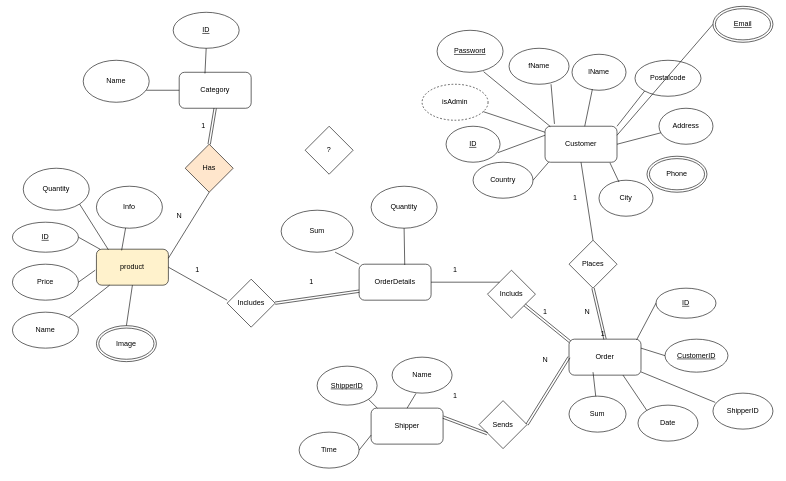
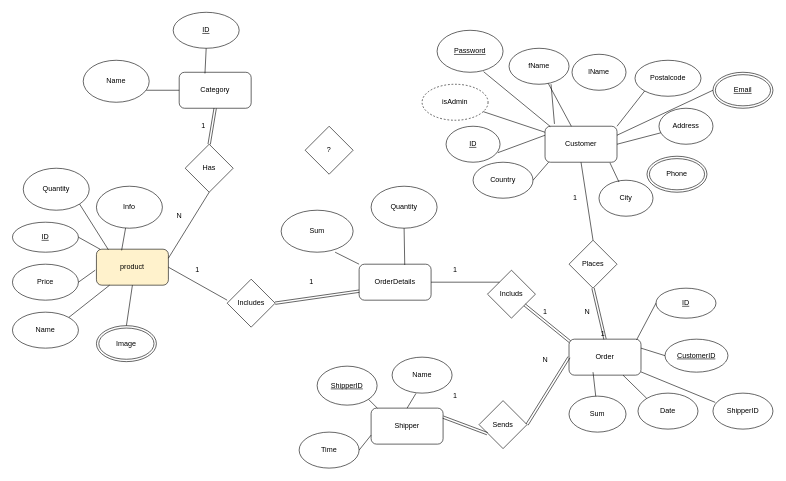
  <mxCell id="0" />
  <mxCell id="1" parent="0" />
  <mxCell id="2" value="product" style="rounded=1;whiteSpace=wrap;html=1;fillColor=#fff2cc;" vertex="1" parent="1"><mxGeometry x="160" y="415" width="120" height="60" as="geometry" /></mxCell>
  <mxCell id="3" value="Category" style="rounded=1;whiteSpace=wrap;html=1;" vertex="1" parent="1"><mxGeometry x="298" y="120" width="120" height="60" as="geometry" /></mxCell>
  <mxCell id="4" value="Order" style="rounded=1;whiteSpace=wrap;html=1;" vertex="1" parent="1"><mxGeometry x="948" y="565" width="120" height="60" as="geometry" /></mxCell>
  <mxCell id="5" value="Customer" style="rounded=1;whiteSpace=wrap;html=1;" vertex="1" parent="1"><mxGeometry x="908" y="210" width="120" height="60" as="geometry" /></mxCell>
  <mxCell id="6" value="OrderDetails" style="rounded=1;whiteSpace=wrap;html=1;" vertex="1" parent="1"><mxGeometry x="598" y="440" width="120" height="60" as="geometry" /></mxCell>
  <mxCell id="7" value="&lt;u&gt;CustomerID&lt;/u&gt;" style="ellipse;whiteSpace=wrap;html=1;" vertex="1" parent="1"><mxGeometry x="1108" y="565" width="105" height="55" as="geometry" /></mxCell>
  <mxCell id="8" value="&lt;u&gt;ID&lt;/u&gt;" style="ellipse;whiteSpace=wrap;html=1;" vertex="1" parent="1"><mxGeometry x="1093" y="480" width="100" height="50" as="geometry" /></mxCell>
  <mxCell id="9" value="&lt;u&gt;Password&lt;/u&gt;" style="ellipse;whiteSpace=wrap;html=1;" vertex="1" parent="1"><mxGeometry x="728" y="50" width="110" height="70" as="geometry" /></mxCell>
  <mxCell id="10" value="isAdmin" style="ellipse;whiteSpace=wrap;html=1;dashed=1;" vertex="1" parent="1"><mxGeometry x="703" y="140" width="110" height="60" as="geometry" /></mxCell>
  <mxCell id="11" value="Postalcode" style="ellipse;whiteSpace=wrap;html=1;" vertex="1" parent="1"><mxGeometry x="1058" y="100" width="110" height="60" as="geometry" /></mxCell>
  <mxCell id="12" value="City" style="ellipse;whiteSpace=wrap;html=1;" vertex="1" parent="1"><mxGeometry x="998" y="300" width="90" height="60" as="geometry" /></mxCell>
  <mxCell id="13" value="Address" style="ellipse;whiteSpace=wrap;html=1;" vertex="1" parent="1"><mxGeometry x="1098" y="180" width="90" height="60" as="geometry" /></mxCell>
  <mxCell id="14" value="Country" style="ellipse;whiteSpace=wrap;html=1;" vertex="1" parent="1"><mxGeometry x="788" y="270" width="100" height="60" as="geometry" /></mxCell>
  <mxCell id="15" value="&lt;u&gt;ID&lt;/u&gt;" style="ellipse;whiteSpace=wrap;html=1;" vertex="1" parent="1"><mxGeometry x="743" y="210" width="90" height="60" as="geometry" /></mxCell>
  <mxCell id="16" value="lName" style="ellipse;whiteSpace=wrap;html=1;" vertex="1" parent="1"><mxGeometry x="953" y="90" width="90" height="60" as="geometry" /></mxCell>
  <mxCell id="17" value="fName" style="ellipse;whiteSpace=wrap;html=1;" vertex="1" parent="1"><mxGeometry x="848" y="80" width="100" height="60" as="geometry" /></mxCell>
  <mxCell id="18" value="" style="endArrow=none;html=1;rounded=0;entryX=0;entryY=1;entryDx=0;entryDy=0;exitX=1;exitY=0;exitDx=0;exitDy=0;" edge="1" parent="1" source="5" target="11"><mxGeometry width="50" height="50" relative="1" as="geometry"><mxPoint x="768" y="400" as="sourcePoint" /><mxPoint x="818" y="350" as="targetPoint" /></mxGeometry></mxCell>
  <mxCell id="19" value="Phone" style="ellipse;shape=doubleEllipse;whiteSpace=wrap;html=1;" vertex="1" parent="1"><mxGeometry x="1078" y="260" width="100" height="60" as="geometry" /></mxCell>
- <mxCell id="20" value="&lt;u&gt;Email&lt;/u&gt;" style="ellipse;shape=doubleEllipse;whiteSpace=wrap;html=1;" vertex="1" parent="1"><mxGeometry x="1188" y="10" width="100" height="60" as="geometry" /></mxCell>
+ <mxCell id="20" value="&lt;u&gt;Email&lt;/u&gt;" style="ellipse;shape=doubleEllipse;whiteSpace=wrap;html=1;" vertex="1" parent="1"><mxGeometry x="1188" y="120" width="100" height="60" as="geometry" /></mxCell>
  <mxCell id="21" value="&lt;u&gt;ShipperID&lt;/u&gt;" style="ellipse;whiteSpace=wrap;html=1;" vertex="1" parent="1"><mxGeometry x="528" y="610" width="100" height="65" as="geometry" /></mxCell>
  <mxCell id="22" value="ShipperID" style="ellipse;whiteSpace=wrap;html=1;" vertex="1" parent="1"><mxGeometry x="1188" y="655" width="100" height="60" as="geometry" /></mxCell>
  <mxCell id="23" value="Sum" style="ellipse;whiteSpace=wrap;html=1;" vertex="1" parent="1"><mxGeometry x="948" y="660" width="95" height="60" as="geometry" /></mxCell>
- <mxCell id="24" value="Date" style="ellipse;whiteSpace=wrap;html=1;" vertex="1" parent="1"><mxGeometry x="1063" y="675" width="100" height="60" as="geometry" /></mxCell>
+ <mxCell id="24" value="Date" style="ellipse;whiteSpace=wrap;html=1;" vertex="1" parent="1"><mxGeometry x="1063" y="655" width="100" height="60" as="geometry" /></mxCell>
  <mxCell id="25" value="" style="endArrow=none;html=1;rounded=0;entryX=0.5;entryY=1;entryDx=0;entryDy=0;exitX=0.5;exitY=0;exitDx=0;exitDy=0;" edge="1" parent="1" source="26" target="5"><mxGeometry width="50" height="50" relative="1" as="geometry"><mxPoint x="978" y="370" as="sourcePoint" /><mxPoint x="1048" y="460" as="targetPoint" /></mxGeometry></mxCell>
  <mxCell id="26" value="Places" style="rhombus;whiteSpace=wrap;html=1;" vertex="1" parent="1"><mxGeometry x="948" y="400" width="80" height="80" as="geometry" /></mxCell>
  <mxCell id="27" value="1" style="text;html=1;align=center;verticalAlign=middle;resizable=0;points=[];autosize=1;strokeColor=none;fillColor=none;" vertex="1" parent="1"><mxGeometry x="948" y="320" width="20" height="20" as="geometry" /></mxCell>
  <mxCell id="28" value="N" style="text;html=1;align=center;verticalAlign=middle;resizable=0;points=[];autosize=1;strokeColor=none;fillColor=none;" vertex="1" parent="1"><mxGeometry x="968" y="510" width="20" height="20" as="geometry" /></mxCell>
  <mxCell id="29" value="" style="shape=link;html=1;rounded=0;entryX=0.5;entryY=0;entryDx=0;entryDy=0;exitX=0.5;exitY=1;exitDx=0;exitDy=0;" edge="1" parent="1" source="26" target="4"><mxGeometry relative="1" as="geometry"><mxPoint x="938" y="480" as="sourcePoint" /><mxPoint x="1098" y="480" as="targetPoint" /></mxGeometry></mxCell>
  <mxCell id="30" value="1" style="resizable=0;html=1;align=right;verticalAlign=bottom;" connectable="0" vertex="1" parent="29"><mxGeometry x="1" relative="1" as="geometry" /></mxCell>
  <mxCell id="31" value="Shipper" style="rounded=1;whiteSpace=wrap;html=1;" vertex="1" parent="1"><mxGeometry x="618" y="680" width="120" height="60" as="geometry" /></mxCell>
  <mxCell id="32" value="Info" style="ellipse;whiteSpace=wrap;html=1;" vertex="1" parent="1"><mxGeometry x="160" y="310" width="110" height="70" as="geometry" /></mxCell>
  <mxCell id="33" value="Quantity" style="ellipse;whiteSpace=wrap;html=1;" vertex="1" parent="1"><mxGeometry x="38" y="280" width="110" height="70" as="geometry" /></mxCell>
  <mxCell id="34" value="Name" style="ellipse;whiteSpace=wrap;html=1;" vertex="1" parent="1"><mxGeometry x="20" y="520" width="110" height="60" as="geometry" /></mxCell>
  <mxCell id="35" value="Price" style="ellipse;whiteSpace=wrap;html=1;" vertex="1" parent="1"><mxGeometry x="20" y="440" width="110" height="60" as="geometry" /></mxCell>
  <mxCell id="36" value="&lt;u&gt;ID&lt;/u&gt;" style="ellipse;whiteSpace=wrap;html=1;" vertex="1" parent="1"><mxGeometry x="20" y="370" width="110" height="50" as="geometry" /></mxCell>
  <mxCell id="37" value="Time" style="ellipse;whiteSpace=wrap;html=1;" vertex="1" parent="1"><mxGeometry x="498" y="720" width="100" height="60" as="geometry" /></mxCell>
  <mxCell id="38" value="Name" style="ellipse;whiteSpace=wrap;html=1;" vertex="1" parent="1"><mxGeometry x="653" y="595" width="100" height="60" as="geometry" /></mxCell>
  <mxCell id="39" value="" style="endArrow=none;html=1;rounded=0;entryX=0.087;entryY=0;entryDx=0;entryDy=0;entryPerimeter=0;exitX=1;exitY=1;exitDx=0;exitDy=0;" edge="1" parent="1" source="21" target="31"><mxGeometry relative="1" as="geometry"><mxPoint x="658" y="480" as="sourcePoint" /><mxPoint x="818" y="480" as="targetPoint" /></mxGeometry></mxCell>
  <mxCell id="40" value="" style="endArrow=none;html=1;rounded=0;exitX=0.038;exitY=0.257;exitDx=0;exitDy=0;exitPerimeter=0;" edge="1" parent="1" source="22" target="4"><mxGeometry relative="1" as="geometry"><mxPoint x="623.628" y="675.302" as="sourcePoint" /><mxPoint x="638.44" y="690" as="targetPoint" /></mxGeometry></mxCell>
  <mxCell id="41" value="Sends" style="rhombus;whiteSpace=wrap;html=1;" vertex="1" parent="1"><mxGeometry x="798" y="667.5" width="80" height="80" as="geometry" /></mxCell>
  <mxCell id="42" value="1" style="text;html=1;align=center;verticalAlign=middle;resizable=0;points=[];autosize=1;strokeColor=none;fillColor=none;" vertex="1" parent="1"><mxGeometry x="748" y="650" width="20" height="20" as="geometry" /></mxCell>
  <mxCell id="43" value="" style="shape=link;html=1;rounded=0;entryX=0;entryY=0.5;entryDx=0;entryDy=0;exitX=1;exitY=0.5;exitDx=0;exitDy=0;" edge="1" parent="1" source="41" target="4"><mxGeometry width="100" relative="1" as="geometry"><mxPoint x="858" y="480" as="sourcePoint" /><mxPoint x="958" y="480" as="targetPoint" /></mxGeometry></mxCell>
  <mxCell id="44" value="" style="shape=link;html=1;rounded=0;entryX=0.172;entryY=0.689;entryDx=0;entryDy=0;exitX=1;exitY=0.25;exitDx=0;exitDy=0;entryPerimeter=0;" edge="1" parent="1" source="31" target="41"><mxGeometry width="100" relative="1" as="geometry"><mxPoint x="888" y="652.5" as="sourcePoint" /><mxPoint x="958" y="605" as="targetPoint" /></mxGeometry></mxCell>
  <mxCell id="45" value="N" style="text;html=1;align=center;verticalAlign=middle;resizable=0;points=[];autosize=1;strokeColor=none;fillColor=none;" vertex="1" parent="1"><mxGeometry x="898" y="590" width="20" height="20" as="geometry" /></mxCell>
  <mxCell id="46" value="Image" style="ellipse;shape=doubleEllipse;whiteSpace=wrap;html=1;" vertex="1" parent="1"><mxGeometry x="160" y="542.5" width="100" height="60" as="geometry" /></mxCell>
  <mxCell id="47" value="Sum" style="ellipse;whiteSpace=wrap;html=1;" vertex="1" parent="1"><mxGeometry x="468" y="350" width="120" height="70" as="geometry" /></mxCell>
  <mxCell id="48" value="Quantity" style="ellipse;whiteSpace=wrap;html=1;" vertex="1" parent="1"><mxGeometry x="618" y="310" width="110" height="70" as="geometry" /></mxCell>
  <mxCell id="49" value="Includes" style="rhombus;whiteSpace=wrap;html=1;" vertex="1" parent="1"><mxGeometry x="378" y="465" width="80" height="80" as="geometry" /></mxCell>
  <mxCell id="50" value="Includs" style="rhombus;whiteSpace=wrap;html=1;" vertex="1" parent="1"><mxGeometry x="812" y="450" width="80" height="80" as="geometry" /></mxCell>
  <mxCell id="51" value="" style="shape=link;html=1;rounded=0;entryX=0.013;entryY=0.07;entryDx=0;entryDy=0;entryPerimeter=0;" edge="1" parent="1" source="50" target="4"><mxGeometry width="100" relative="1" as="geometry"><mxPoint x="648" y="480" as="sourcePoint" /><mxPoint x="948" y="560" as="targetPoint" /></mxGeometry></mxCell>
  <mxCell id="52" value="" style="endArrow=none;html=1;rounded=0;entryX=0;entryY=0;entryDx=0;entryDy=0;exitX=1;exitY=0.5;exitDx=0;exitDy=0;" edge="1" parent="1" source="6" target="50"><mxGeometry width="50" height="50" relative="1" as="geometry"><mxPoint x="678" y="500" as="sourcePoint" /><mxPoint x="728" y="450" as="targetPoint" /></mxGeometry></mxCell>
  <mxCell id="53" value="1" style="text;html=1;align=center;verticalAlign=middle;resizable=0;points=[];autosize=1;strokeColor=none;fillColor=none;" vertex="1" parent="1"><mxGeometry x="898" y="510" width="20" height="20" as="geometry" /></mxCell>
  <mxCell id="54" value="1" style="text;html=1;align=center;verticalAlign=middle;resizable=0;points=[];autosize=1;strokeColor=none;fillColor=none;" vertex="1" parent="1"><mxGeometry x="748" y="440" width="20" height="20" as="geometry" /></mxCell>
  <mxCell id="55" value="1" style="text;html=1;align=center;verticalAlign=middle;resizable=0;points=[];autosize=1;strokeColor=none;fillColor=none;" vertex="1" parent="1"><mxGeometry x="508" y="460" width="20" height="20" as="geometry" /></mxCell>
  <mxCell id="56" value="" style="endArrow=none;html=1;rounded=0;entryX=1;entryY=0.5;entryDx=0;entryDy=0;" edge="1" parent="1" target="2"><mxGeometry width="50" height="50" relative="1" as="geometry"><mxPoint x="378" y="500" as="sourcePoint" /><mxPoint x="428" y="450" as="targetPoint" /></mxGeometry></mxCell>
  <mxCell id="57" value="1" style="text;html=1;align=center;verticalAlign=middle;resizable=0;points=[];autosize=1;strokeColor=none;fillColor=none;" vertex="1" parent="1"><mxGeometry x="318" y="440" width="20" height="20" as="geometry" /></mxCell>
  <mxCell id="58" value="" style="shape=link;html=1;rounded=0;entryX=0;entryY=0.75;entryDx=0;entryDy=0;exitX=1;exitY=0.5;exitDx=0;exitDy=0;" edge="1" parent="1" source="49" target="6"><mxGeometry width="100" relative="1" as="geometry"><mxPoint x="348" y="480" as="sourcePoint" /><mxPoint x="448" y="480" as="targetPoint" /></mxGeometry></mxCell>
  <mxCell id="59" value="Name" style="ellipse;whiteSpace=wrap;html=1;" vertex="1" parent="1"><mxGeometry x="138" y="100" width="110" height="70" as="geometry" /></mxCell>
  <mxCell id="60" value="&lt;u&gt;ID&lt;/u&gt;" style="ellipse;whiteSpace=wrap;html=1;" vertex="1" parent="1"><mxGeometry x="288" y="20" width="110" height="60" as="geometry" /></mxCell>
- <mxCell id="61" value="Has" style="rhombus;whiteSpace=wrap;html=1;fillColor=#ffe6cc;" vertex="1" parent="1"><mxGeometry x="308" y="240" width="80" height="80" as="geometry" /></mxCell>
+ <mxCell id="61" value="Has" style="rhombus;whiteSpace=wrap;html=1;" vertex="1" parent="1"><mxGeometry x="308" y="240" width="80" height="80" as="geometry" /></mxCell>
  <mxCell id="62" value="" style="endArrow=none;html=1;rounded=0;exitX=1;exitY=1;exitDx=0;exitDy=0;entryX=0.166;entryY=0.014;entryDx=0;entryDy=0;entryPerimeter=0;" edge="1" parent="1" source="33" target="2"><mxGeometry width="50" height="50" relative="1" as="geometry"><mxPoint x="278" y="300" as="sourcePoint" /><mxPoint x="178" y="410" as="targetPoint" /></mxGeometry></mxCell>
  <mxCell id="63" value="" style="endArrow=none;html=1;rounded=0;exitX=1;exitY=0.5;exitDx=0;exitDy=0;" edge="1" parent="1" source="36" target="2"><mxGeometry width="50" height="50" relative="1" as="geometry"><mxPoint x="278" y="300" as="sourcePoint" /><mxPoint x="168" y="410" as="targetPoint" /></mxGeometry></mxCell>
  <mxCell id="64" value="" style="endArrow=none;html=1;rounded=0;exitX=0.35;exitY=0.033;exitDx=0;exitDy=0;exitPerimeter=0;" edge="1" parent="1" source="2" target="32"><mxGeometry width="50" height="50" relative="1" as="geometry"><mxPoint x="278" y="300" as="sourcePoint" /><mxPoint x="328" y="250" as="targetPoint" /></mxGeometry></mxCell>
  <mxCell id="65" value="" style="endArrow=none;html=1;rounded=0;entryX=0;entryY=0.5;entryDx=0;entryDy=0;exitX=0.955;exitY=0.714;exitDx=0;exitDy=0;exitPerimeter=0;" edge="1" parent="1" source="59" target="3"><mxGeometry width="50" height="50" relative="1" as="geometry"><mxPoint x="258" y="150" as="sourcePoint" /><mxPoint x="328" y="250" as="targetPoint" /></mxGeometry></mxCell>
  <mxCell id="66" value="" style="endArrow=none;html=1;rounded=0;entryX=0.5;entryY=1;entryDx=0;entryDy=0;exitX=0.358;exitY=0.033;exitDx=0;exitDy=0;exitPerimeter=0;" edge="1" parent="1" source="3" target="60"><mxGeometry width="50" height="50" relative="1" as="geometry"><mxPoint x="278" y="300" as="sourcePoint" /><mxPoint x="328" y="250" as="targetPoint" /></mxGeometry></mxCell>
  <mxCell id="67" value="" style="endArrow=none;html=1;rounded=0;entryX=0.5;entryY=1;entryDx=0;entryDy=0;exitX=1;exitY=0.25;exitDx=0;exitDy=0;" edge="1" parent="1" source="2" target="61"><mxGeometry width="50" height="50" relative="1" as="geometry"><mxPoint x="278" y="300" as="sourcePoint" /><mxPoint x="328" y="250" as="targetPoint" /></mxGeometry></mxCell>
  <mxCell id="68" value="" style="endArrow=none;html=1;rounded=0;exitX=1;exitY=0;exitDx=0;exitDy=0;" edge="1" parent="1" source="34" target="2"><mxGeometry width="50" height="50" relative="1" as="geometry"><mxPoint x="278" y="300" as="sourcePoint" /><mxPoint x="328" y="250" as="targetPoint" /></mxGeometry></mxCell>
  <mxCell id="69" value="" style="endArrow=none;html=1;fontFamily=Helvetica;fontSize=11;fontColor=rgb(0, 0, 0);align=center;strokeColor=rgb(0, 0, 0);exitX=1;exitY=0.5;exitDx=0;exitDy=0;" edge="1" parent="1" source="35"><mxGeometry width="50" height="50" relative="1" as="geometry"><mxPoint x="278" y="300" as="sourcePoint" /><mxPoint x="158" y="450" as="targetPoint" /></mxGeometry></mxCell>
  <mxCell id="70" value="" style="shape=link;html=1;rounded=0;entryX=0.5;entryY=1;entryDx=0;entryDy=0;exitX=0.5;exitY=0;exitDx=0;exitDy=0;" edge="1" parent="1" source="61" target="3"><mxGeometry width="100" relative="1" as="geometry"><mxPoint x="248" y="280" as="sourcePoint" /><mxPoint x="348" y="280" as="targetPoint" /></mxGeometry></mxCell>
  <mxCell id="71" value="1" style="text;html=1;align=center;verticalAlign=middle;resizable=0;points=[];autosize=1;strokeColor=none;fillColor=none;" vertex="1" parent="1"><mxGeometry x="328" y="200" width="20" height="20" as="geometry" /></mxCell>
  <mxCell id="72" value="N" style="text;html=1;align=center;verticalAlign=middle;resizable=0;points=[];autosize=1;strokeColor=none;fillColor=none;" vertex="1" parent="1"><mxGeometry x="288" y="350" width="20" height="20" as="geometry" /></mxCell>
  <mxCell id="73" value="" style="endArrow=none;html=1;rounded=0;exitX=1;exitY=0.5;exitDx=0;exitDy=0;" edge="1" parent="1" source="14"><mxGeometry width="50" height="50" relative="1" as="geometry"><mxPoint x="894" y="290" as="sourcePoint" /><mxPoint x="914" y="270" as="targetPoint" /></mxGeometry></mxCell>
  <mxCell id="74" value="" style="endArrow=none;html=1;rounded=0;entryX=1;entryY=0.5;entryDx=0;entryDy=0;" edge="1" parent="1" source="13" target="5"><mxGeometry width="50" height="50" relative="1" as="geometry"><mxPoint x="938" y="350" as="sourcePoint" /><mxPoint x="988" y="300" as="targetPoint" /></mxGeometry></mxCell>
  <mxCell id="75" value="" style="endArrow=none;html=1;rounded=0;entryX=0.902;entryY=1.017;entryDx=0;entryDy=0;entryPerimeter=0;exitX=0.37;exitY=0.05;exitDx=0;exitDy=0;exitPerimeter=0;" edge="1" parent="1" source="12" target="5"><mxGeometry width="50" height="50" relative="1" as="geometry"><mxPoint x="938" y="350" as="sourcePoint" /><mxPoint x="988" y="300" as="targetPoint" /></mxGeometry></mxCell>
  <mxCell id="76" value="?" style="rhombus;whiteSpace=wrap;html=1;" vertex="1" parent="1"><mxGeometry x="508" y="210" width="80" height="80" as="geometry" /></mxCell>
  <mxCell id="77" value="" style="endArrow=none;html=1;rounded=0;entryX=0.634;entryY=0.02;entryDx=0;entryDy=0;entryPerimeter=0;exitX=0.5;exitY=1;exitDx=0;exitDy=0;" edge="1" parent="1" source="48" target="6"><mxGeometry width="50" height="50" relative="1" as="geometry"><mxPoint x="438" y="340" as="sourcePoint" /><mxPoint x="488" y="290" as="targetPoint" /></mxGeometry></mxCell>
  <mxCell id="78" value="" style="endArrow=none;html=1;rounded=0;entryX=0;entryY=0;entryDx=0;entryDy=0;" edge="1" parent="1" target="6"><mxGeometry width="50" height="50" relative="1" as="geometry"><mxPoint x="558" y="420" as="sourcePoint" /><mxPoint x="488" y="290" as="targetPoint" /></mxGeometry></mxCell>
  <mxCell id="79" value="" style="endArrow=none;html=1;rounded=0;exitX=0.5;exitY=0;exitDx=0;exitDy=0;entryX=0.5;entryY=1;entryDx=0;entryDy=0;" edge="1" parent="1" source="46" target="2"><mxGeometry width="50" height="50" relative="1" as="geometry"><mxPoint x="438" y="340" as="sourcePoint" /><mxPoint x="488" y="290" as="targetPoint" /></mxGeometry></mxCell>
  <mxCell id="80" value="" style="endArrow=none;html=1;rounded=0;entryX=0;entryY=0.75;entryDx=0;entryDy=0;exitX=1;exitY=0.5;exitDx=0;exitDy=0;" edge="1" parent="1" source="37" target="31"><mxGeometry width="50" height="50" relative="1" as="geometry"><mxPoint x="438" y="470" as="sourcePoint" /><mxPoint x="488" y="420" as="targetPoint" /></mxGeometry></mxCell>
  <mxCell id="81" value="" style="endArrow=none;html=1;rounded=0;entryX=0.5;entryY=0;entryDx=0;entryDy=0;exitX=0.398;exitY=1.007;exitDx=0;exitDy=0;exitPerimeter=0;" edge="1" parent="1" source="38" target="31"><mxGeometry width="50" height="50" relative="1" as="geometry"><mxPoint x="438" y="470" as="sourcePoint" /><mxPoint x="488" y="420" as="targetPoint" /></mxGeometry></mxCell>
  <mxCell id="82" value="" style="endArrow=none;html=1;rounded=0;exitX=0.705;exitY=0.986;exitDx=0;exitDy=0;exitPerimeter=0;entryX=0.075;entryY=0.01;entryDx=0;entryDy=0;entryPerimeter=0;" edge="1" parent="1" source="9" target="5"><mxGeometry width="50" height="50" relative="1" as="geometry"><mxPoint x="888" y="350" as="sourcePoint" /><mxPoint x="908" y="210" as="targetPoint" /></mxGeometry></mxCell>
  <mxCell id="83" value="" style="endArrow=none;html=1;rounded=0;exitX=0;exitY=0;exitDx=0;exitDy=0;entryX=0.75;entryY=1;entryDx=0;entryDy=0;" edge="1" parent="1" source="24" target="4"><mxGeometry width="50" height="50" relative="1" as="geometry"><mxPoint x="888" y="350" as="sourcePoint" /><mxPoint x="938" y="300" as="targetPoint" /></mxGeometry></mxCell>
  <mxCell id="84" value="" style="endArrow=none;html=1;rounded=0;" edge="1" parent="1" source="23"><mxGeometry width="50" height="50" relative="1" as="geometry"><mxPoint x="888" y="350" as="sourcePoint" /><mxPoint x="988" y="620" as="targetPoint" /></mxGeometry></mxCell>
  <mxCell id="85" value="" style="endArrow=none;html=1;rounded=0;entryX=0;entryY=0.5;entryDx=0;entryDy=0;exitX=1;exitY=0.25;exitDx=0;exitDy=0;" edge="1" parent="1" source="4" target="7"><mxGeometry width="50" height="50" relative="1" as="geometry"><mxPoint x="888" y="350" as="sourcePoint" /><mxPoint x="938" y="300" as="targetPoint" /></mxGeometry></mxCell>
  <mxCell id="86" value="" style="endArrow=none;html=1;rounded=0;entryX=0;entryY=0.5;entryDx=0;entryDy=0;exitX=0.939;exitY=0.019;exitDx=0;exitDy=0;exitPerimeter=0;" edge="1" parent="1" source="4" target="8"><mxGeometry width="50" height="50" relative="1" as="geometry"><mxPoint x="888" y="350" as="sourcePoint" /><mxPoint x="938" y="300" as="targetPoint" /></mxGeometry></mxCell>
  <mxCell id="87" value="" style="endArrow=none;html=1;rounded=0;entryX=0;entryY=0.5;entryDx=0;entryDy=0;exitX=1;exitY=0.25;exitDx=0;exitDy=0;" edge="1" parent="1" source="5" target="20"><mxGeometry width="50" height="50" relative="1" as="geometry"><mxPoint x="1168" y="132" as="sourcePoint" /><mxPoint x="1189.6" y="121.9" as="targetPoint" /></mxGeometry></mxCell>
  <mxCell id="88" value="" style="endArrow=none;html=1;rounded=0;" edge="1" parent="1" source="10" target="5"><mxGeometry width="50" height="50" relative="1" as="geometry"><mxPoint x="888" y="350" as="sourcePoint" /><mxPoint x="938" y="300" as="targetPoint" /></mxGeometry></mxCell>
- <mxCell id="89" value="" style="endArrow=none;html=1;rounded=0;entryX=0.377;entryY=0.972;entryDx=0;entryDy=0;entryPerimeter=0;" edge="1" parent="1" source="5" target="16"><mxGeometry width="50" height="50" relative="1" as="geometry"><mxPoint x="968" y="200" as="sourcePoint" /><mxPoint x="938" y="300" as="targetPoint" /></mxGeometry></mxCell>
+ <mxCell id="89" value="" style="endArrow=none;html=1;rounded=0;" edge="1" parent="1" source="5" target="17"><mxGeometry width="50" height="50" relative="1" as="geometry"><mxPoint x="968" y="200" as="sourcePoint" /><mxPoint x="938" y="300" as="targetPoint" /></mxGeometry></mxCell>
  <mxCell id="90" value="" style="endArrow=none;html=1;rounded=0;exitX=0.131;exitY=-0.065;exitDx=0;exitDy=0;exitPerimeter=0;" edge="1" parent="1" source="5"><mxGeometry width="50" height="50" relative="1" as="geometry"><mxPoint x="868" y="190" as="sourcePoint" /><mxPoint x="918" y="140" as="targetPoint" /></mxGeometry></mxCell>
  <mxCell id="91" value="" style="endArrow=none;html=1;rounded=0;entryX=0;entryY=0.25;entryDx=0;entryDy=0;exitX=0.959;exitY=0.735;exitDx=0;exitDy=0;exitPerimeter=0;" edge="1" parent="1" source="15" target="5"><mxGeometry width="50" height="50" relative="1" as="geometry"><mxPoint x="848" y="210" as="sourcePoint" /><mxPoint x="938" y="300" as="targetPoint" /></mxGeometry></mxCell>
